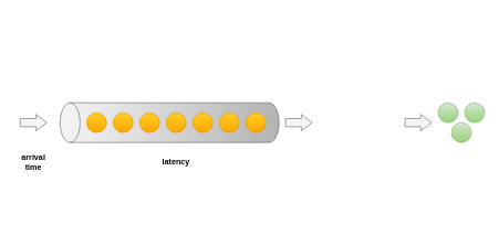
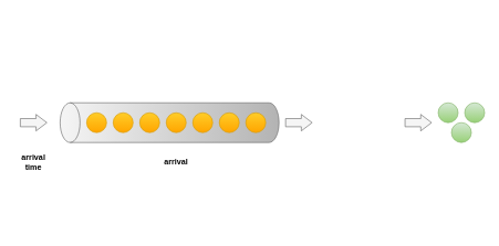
  <mxCell id="0" />
  <mxCell id="1" parent="0" />
  <mxCell id="2" value="" style="shape=cylinder3;whiteSpace=wrap;html=1;boundedLbl=1;backgroundOutline=1;size=15;rotation=-90;fillColor=#f5f5f5;gradientColor=#b3b3b3;strokeColor=#666666;" vertex="1" parent="1"><mxGeometry x="225" y="20" width="60" height="330" as="geometry" /></mxCell>
  <mxCell id="3" value="" style="ellipse;whiteSpace=wrap;html=1;aspect=fixed;fillColor=#ffcd28;strokeColor=#d79b00;gradientColor=#ffa500;" vertex="1" parent="1"><mxGeometry x="130" y="170" width="30" height="30" as="geometry" /></mxCell>
  <mxCell id="4" value="" style="ellipse;whiteSpace=wrap;html=1;aspect=fixed;fillColor=#ffcd28;strokeColor=#d79b00;gradientColor=#ffa500;" vertex="1" parent="1"><mxGeometry x="170" y="170" width="30" height="30" as="geometry" /></mxCell>
  <mxCell id="5" value="" style="ellipse;whiteSpace=wrap;html=1;aspect=fixed;fillColor=#ffcd28;strokeColor=#d79b00;gradientColor=#ffa500;" vertex="1" parent="1"><mxGeometry x="210" y="170" width="30" height="30" as="geometry" /></mxCell>
  <mxCell id="6" value="" style="ellipse;whiteSpace=wrap;html=1;aspect=fixed;fillColor=#ffcd28;strokeColor=#d79b00;gradientColor=#ffa500;" vertex="1" parent="1"><mxGeometry x="250" y="170" width="30" height="30" as="geometry" /></mxCell>
  <mxCell id="7" value="" style="ellipse;whiteSpace=wrap;html=1;aspect=fixed;fillColor=#ffcd28;strokeColor=#d79b00;gradientColor=#ffa500;" vertex="1" parent="1"><mxGeometry x="290" y="170" width="30" height="30" as="geometry" /></mxCell>
  <mxCell id="8" value="" style="ellipse;whiteSpace=wrap;html=1;aspect=fixed;fillColor=#ffcd28;strokeColor=#d79b00;gradientColor=#ffa500;" vertex="1" parent="1"><mxGeometry x="330" y="170" width="30" height="30" as="geometry" /></mxCell>
  <mxCell id="9" value="" style="ellipse;whiteSpace=wrap;html=1;aspect=fixed;fillColor=#ffcd28;strokeColor=#d79b00;gradientColor=#ffa500;" vertex="1" parent="1"><mxGeometry x="370" y="170" width="30" height="30" as="geometry" /></mxCell>
  <mxCell id="10" value="arrival time" style="text;html=1;align=center;verticalAlign=middle;whiteSpace=wrap;rounded=0;fontStyle=1" vertex="1" parent="1"><mxGeometry x="20" y="230" width="60" height="30" as="geometry" /></mxCell>
  <mxCell id="11" value="" style="ellipse;whiteSpace=wrap;html=1;aspect=fixed;fillColor=#d5e8d4;strokeColor=#82b366;gradientColor=#97d077;" vertex="1" parent="1"><mxGeometry x="660" y="155" width="30" height="30" as="geometry" /></mxCell>
  <mxCell id="12" value="" style="ellipse;whiteSpace=wrap;html=1;aspect=fixed;fillColor=#d5e8d4;strokeColor=#82b366;gradientColor=#97d077;" vertex="1" parent="1"><mxGeometry x="700" y="155" width="30" height="30" as="geometry" /></mxCell>
  <mxCell id="13" value="" style="ellipse;whiteSpace=wrap;html=1;aspect=fixed;fillColor=#d5e8d4;strokeColor=#82b366;gradientColor=#97d077;" vertex="1" parent="1"><mxGeometry x="680" y="185" width="30" height="30" as="geometry" /></mxCell>
  <mxCell id="14" value="" style="shape=singleArrow;whiteSpace=wrap;html=1;arrowWidth=0.493;arrowSize=0.408;fillColor=#f5f5f5;strokeColor=#666666;fontColor=#333333;" vertex="1" parent="1"><mxGeometry x="610" y="172.5" width="40" height="25" as="geometry" /></mxCell>
  <mxCell id="15" value="" style="shape=singleArrow;whiteSpace=wrap;html=1;arrowWidth=0.493;arrowSize=0.408;fillColor=#f5f5f5;strokeColor=#666666;fontColor=#333333;" vertex="1" parent="1"><mxGeometry x="430" y="172.5" width="40" height="25" as="geometry" /></mxCell>
  <mxCell id="16" value="" style="shape=singleArrow;whiteSpace=wrap;html=1;arrowWidth=0.493;arrowSize=0.408;fillColor=#f5f5f5;strokeColor=#666666;fontColor=#333333;" vertex="1" parent="1"><mxGeometry x="30" y="172.5" width="40" height="25" as="geometry" /></mxCell>
- <mxCell id="17" value="latency" style="text;html=1;align=center;verticalAlign=middle;whiteSpace=wrap;rounded=0;fontStyle=1" vertex="1" parent="1"><mxGeometry x="235" y="230" width="60" height="30" as="geometry" /></mxCell>
+ <mxCell id="17" value="arrival" style="text;html=1;align=center;verticalAlign=middle;whiteSpace=wrap;rounded=0;fontStyle=1" vertex="1" parent="1"><mxGeometry x="235" y="230" width="60" height="30" as="geometry" /></mxCell>
